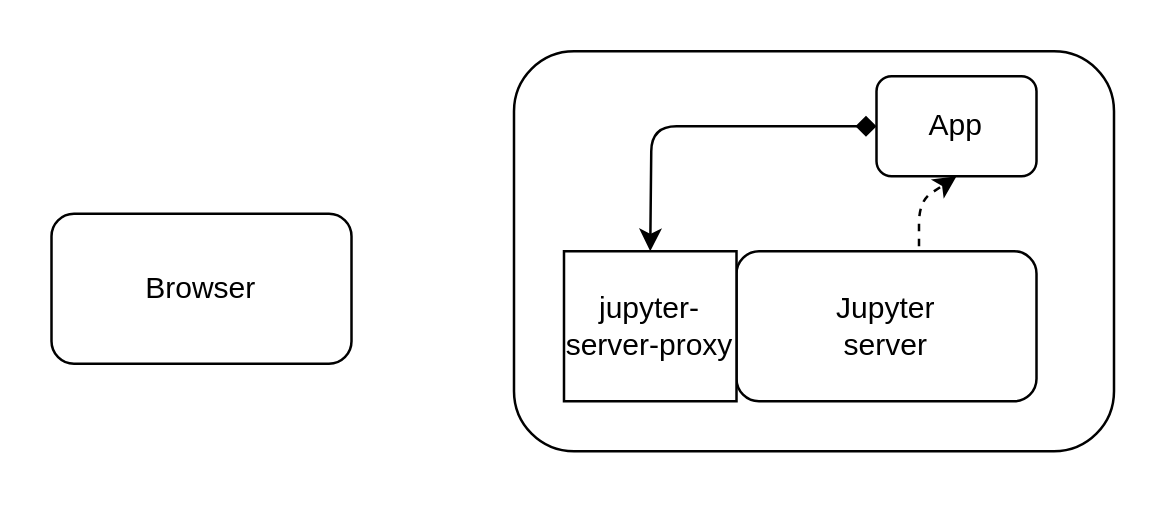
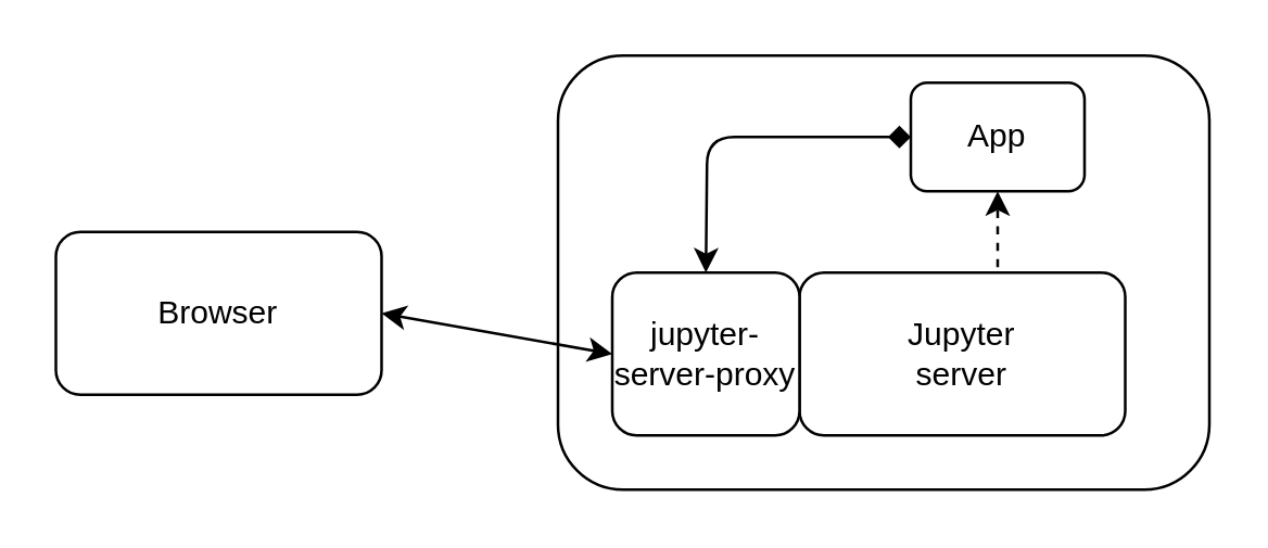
  <mxCell id="0" />
  <mxCell id="1" parent="0" />
  <mxCell id="2" value="" style="rounded=1;whiteSpace=wrap;html=1;verticalAlign=bottom;" parent="1" vertex="1"><mxGeometry x="205" y="20" width="240" height="160" as="geometry" /></mxCell>
  <mxCell id="3" value="Browser" style="rounded=1;whiteSpace=wrap;html=1;" parent="1" vertex="1"><mxGeometry x="20" y="85" width="120" height="60" as="geometry" /></mxCell>
- <mxCell id="4" value="App" style="rounded=1;whiteSpace=wrap;html=1;verticalAlign=middle;" parent="1" vertex="1"><mxGeometry x="350" y="30" width="64" height="40" as="geometry" /></mxCell>
+ <mxCell id="4" value="App" style="rounded=1;whiteSpace=wrap;html=1;verticalAlign=middle;" parent="1" vertex="1"><mxGeometry x="335" y="30" width="64" height="40" as="geometry" /></mxCell>
+ <mxCell id="5" value="" style="endArrow=classic;startArrow=classic;html=1;entryX=0;entryY=0.5;entryDx=0;entryDy=0;exitX=1;exitY=0.5;exitDx=0;exitDy=0;" parent="1" source="3" target="7" edge="1"><mxGeometry width="50" height="50" relative="1" as="geometry"><mxPoint x="-68" y="260" as="sourcePoint" /><mxPoint x="-18" y="210" as="targetPoint" /></mxGeometry></mxCell>
  <mxCell id="6" value="Jupyter&lt;br&gt;server&lt;br&gt;" style="rounded=1;whiteSpace=wrap;html=1;" parent="1" vertex="1"><mxGeometry x="294" y="100" width="120" height="60" as="geometry" /></mxCell>
- <mxCell id="7" value="jupyter-server-proxy" style="whiteSpace=wrap;html=1;rounded=0;" parent="1" vertex="1"><mxGeometry x="225" y="100" width="69" height="60" as="geometry" /></mxCell>
+ <mxCell id="7" value="jupyter-server-proxy" style="rounded=1;whiteSpace=wrap;html=1;" parent="1" vertex="1"><mxGeometry x="225" y="100" width="69" height="60" as="geometry" /></mxCell>
  <mxCell id="8" value="" style="endArrow=diamond;startArrow=classic;html=1;entryX=0;entryY=0.5;entryDx=0;entryDy=0;exitX=0.5;exitY=0;exitDx=0;exitDy=0;" parent="1" source="7" target="4" edge="1"><mxGeometry width="50" height="50" relative="1" as="geometry"><mxPoint x="-75" y="300" as="sourcePoint" /><mxPoint x="309" y="-30" as="targetPoint" /><Array as="points"><mxPoint x="260" y="50" /></Array></mxGeometry></mxCell>
  <mxCell id="9" value="" style="endArrow=classic;html=1;entryX=0.5;entryY=1;entryDx=0;entryDy=0;dashed=1;" parent="1" target="4" edge="1"><mxGeometry width="50" height="50" relative="1" as="geometry"><mxPoint x="367" y="98" as="sourcePoint" /><mxPoint x="-25" y="250" as="targetPoint" /><Array as="points"><mxPoint x="367" y="80" /></Array></mxGeometry></mxCell>
